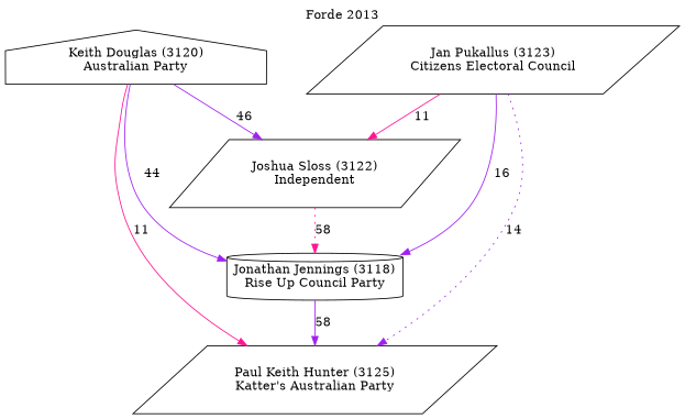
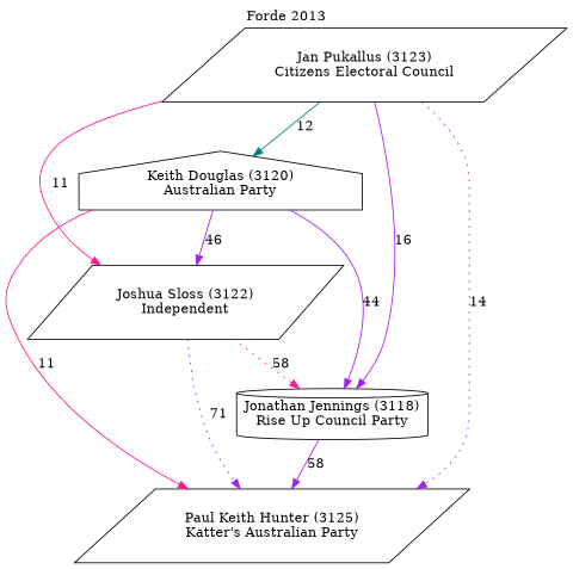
  digraph {
    label="Forde 2013"
    labelloc=t
    mclimit=2
    node [shape=parallelogram]
    edge [color=purple style=solid]
    n1 [label="Paul Keith Hunter (3125)\nKatter's Australian Party"]
    n2 [label="Jonathan Jennings (3118)\nRise Up Council Party" shape=cylinder]
    n3 [label="Joshua Sloss (3122)\nIndependent"]
    n4 [label="Keith Douglas (3120)\nAustralian Party" shape=house]
    n5 [label="Jan Pukallus (3123)\nCitizens Electoral Council"]
    n2 -> n1 [label=58]
+   n3 -> n1 [label=71 style=dotted]
    n3 -> n2 [color=deeppink label=58 style=dotted]
    n4 -> n1 [color=deeppink label=11]
    n4 -> n2 [label=44]
    n4 -> n3 [label=46]
    n5 -> n1 [label=14 style=dotted]
    n5 -> n2 [label=16]
    n5 -> n3 [color=deeppink label=11]
+   n5 -> n4 [color=teal label=12]
  }
